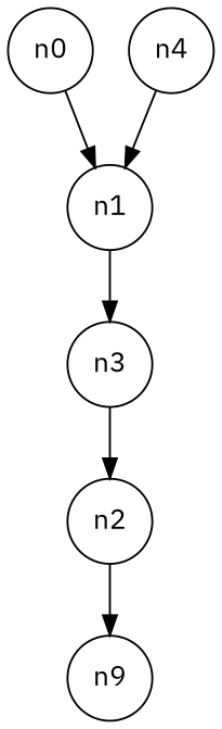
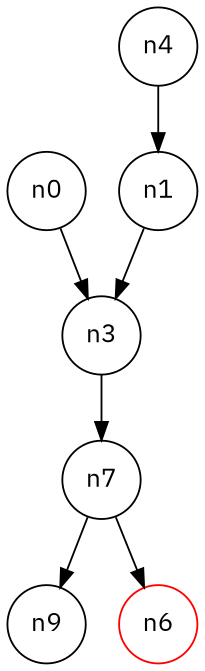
  digraph {
    fontname="IBM Plex Sans"
    node [fontname="IBM Plex Sans" shape=circle]
    edge [fontname="IBM Plex Sans"]
    n0
    n1
    n3
    n5 [label=n9]
-   n2
+   n2 [label=n7]
+   n6 [color=red]
    n4
-   n0 -> n1
+   n0 -> n3
    n1 -> n3
    n3 -> n2
    n2 -> n5
+   n2 -> n6
    n4 -> n1
  }
